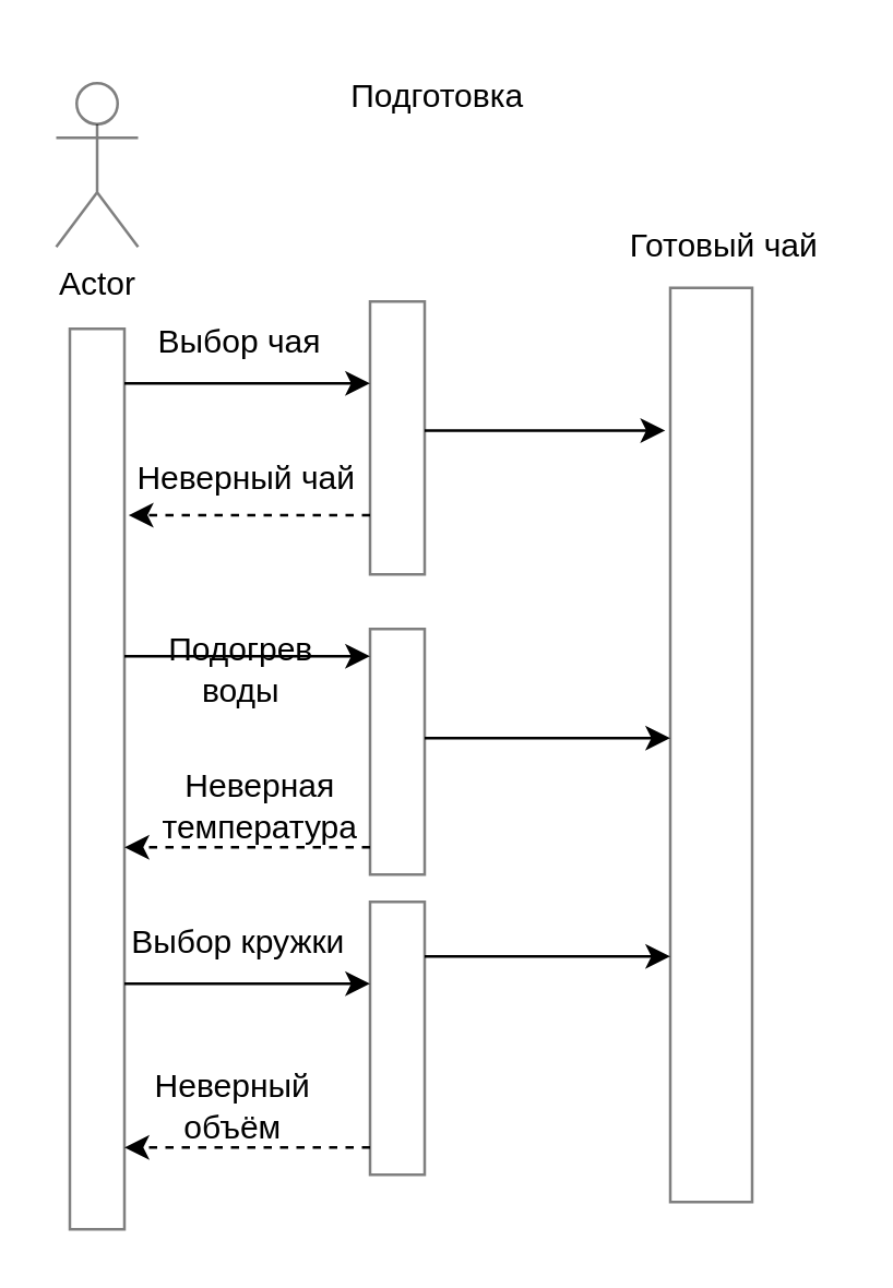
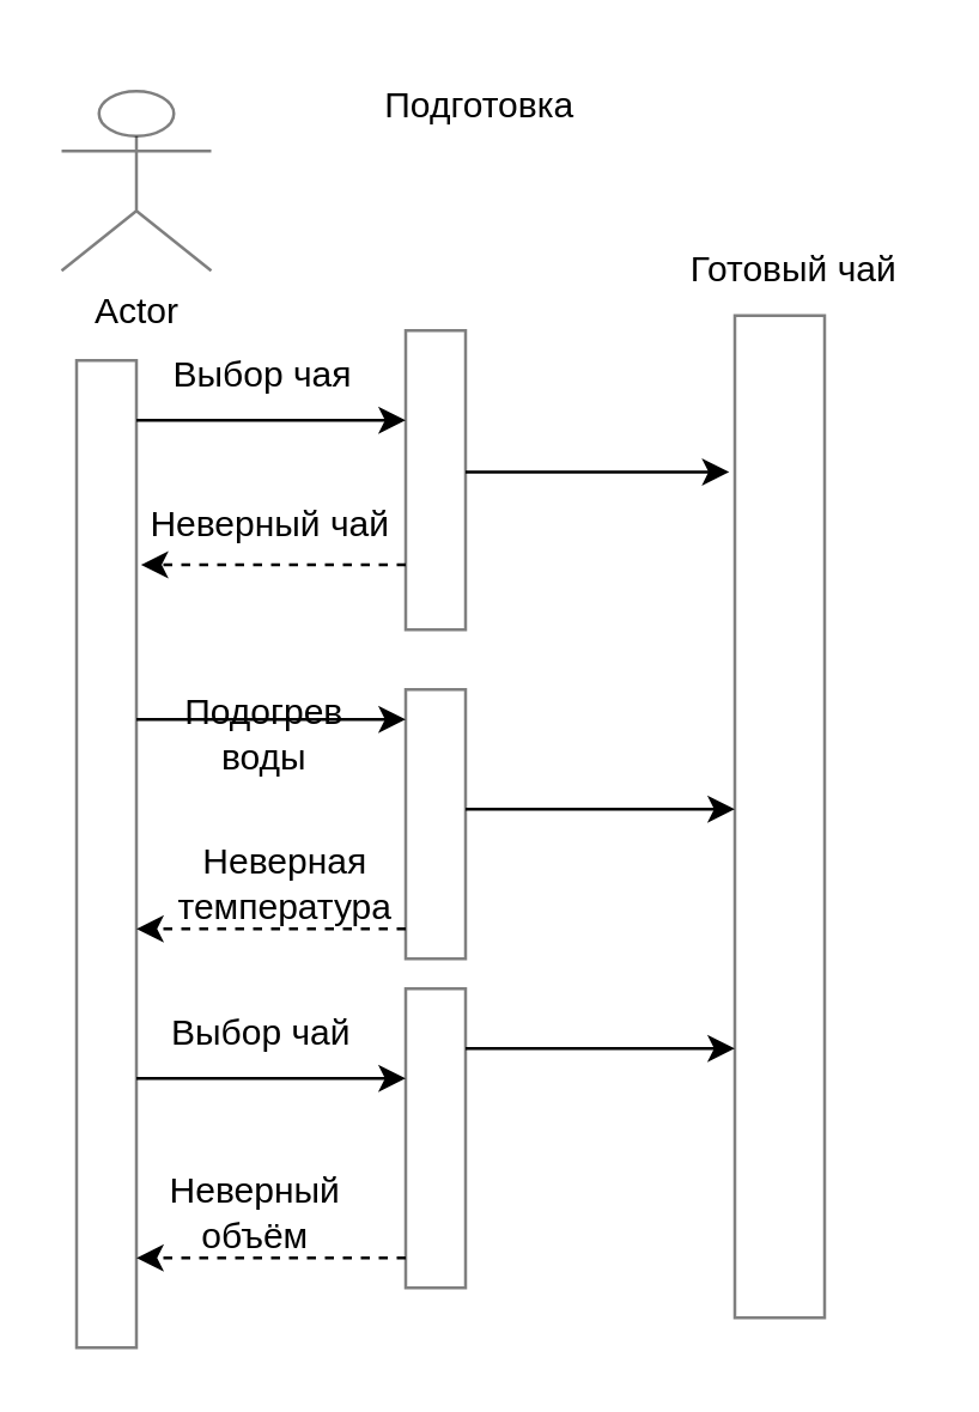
  <mxCell id="0" />
  <mxCell id="1" parent="0" />
- <mxCell id="2" value="Actor" style="shape=umlActor;verticalLabelPosition=bottom;verticalAlign=top;html=1;outlineConnect=0;opacity=50;" vertex="1" parent="1"><mxGeometry x="20" y="30" width="30" height="60" as="geometry" /></mxCell>
+ <mxCell id="2" value="Actor" style="shape=umlActor;verticalLabelPosition=bottom;verticalAlign=top;html=1;outlineConnect=0;opacity=50;" vertex="1" parent="1"><mxGeometry x="20" y="30" width="50" height="60" as="geometry" /></mxCell>
  <mxCell id="3" value="" style="edgeStyle=orthogonalEdgeStyle;rounded=0;orthogonalLoop=1;jettySize=auto;html=1;" edge="1" parent="1" source="6" target="9"><mxGeometry relative="1" as="geometry"><Array as="points"><mxPoint x="105" y="140" /><mxPoint x="105" y="140" /></Array></mxGeometry></mxCell>
  <mxCell id="4" value="" style="edgeStyle=orthogonalEdgeStyle;rounded=0;orthogonalLoop=1;jettySize=auto;html=1;" edge="1" parent="1" source="6" target="13"><mxGeometry relative="1" as="geometry"><Array as="points"><mxPoint x="105" y="240" /><mxPoint x="105" y="240" /></Array></mxGeometry></mxCell>
  <mxCell id="5" value="" style="edgeStyle=orthogonalEdgeStyle;rounded=0;orthogonalLoop=1;jettySize=auto;html=1;" edge="1" parent="1" source="6" target="17"><mxGeometry relative="1" as="geometry"><Array as="points"><mxPoint x="95" y="360" /><mxPoint x="95" y="360" /></Array></mxGeometry></mxCell>
  <mxCell id="6" value="" style="rounded=0;whiteSpace=wrap;html=1;opacity=50;" vertex="1" parent="1"><mxGeometry x="25" y="120" width="20" height="330" as="geometry" /></mxCell>
  <mxCell id="7" value="" style="edgeStyle=orthogonalEdgeStyle;rounded=0;orthogonalLoop=1;jettySize=auto;html=1;entryX=-0.062;entryY=0.156;entryDx=0;entryDy=0;entryPerimeter=0;" edge="1" parent="1" source="9" target="19"><mxGeometry relative="1" as="geometry"><Array as="points"><mxPoint x="200" y="157" /></Array></mxGeometry></mxCell>
  <mxCell id="8" value="" style="edgeStyle=orthogonalEdgeStyle;rounded=0;orthogonalLoop=1;jettySize=auto;html=1;dashed=1;entryX=1.076;entryY=0.207;entryDx=0;entryDy=0;entryPerimeter=0;" edge="1" parent="1" source="9" target="6"><mxGeometry relative="1" as="geometry"><Array as="points"><mxPoint x="115" y="188" /></Array></mxGeometry></mxCell>
  <mxCell id="9" value="" style="rounded=0;whiteSpace=wrap;html=1;opacity=50;" vertex="1" parent="1"><mxGeometry x="135" y="110" width="20" height="100" as="geometry" /></mxCell>
  <mxCell id="10" value="Выбор чая" style="text;html=1;strokeColor=none;fillColor=none;align=center;verticalAlign=middle;whiteSpace=wrap;rounded=0;opacity=50;" vertex="1" parent="1"><mxGeometry x="50" y="110" width="75" height="30" as="geometry" /></mxCell>
  <mxCell id="11" value="" style="edgeStyle=orthogonalEdgeStyle;rounded=0;orthogonalLoop=1;jettySize=auto;html=1;" edge="1" parent="1" source="13" target="19"><mxGeometry relative="1" as="geometry"><Array as="points"><mxPoint x="195" y="270" /><mxPoint x="195" y="270" /></Array></mxGeometry></mxCell>
  <mxCell id="12" value="" style="edgeStyle=orthogonalEdgeStyle;rounded=0;orthogonalLoop=1;jettySize=auto;html=1;dashed=1;" edge="1" parent="1" source="13" target="6"><mxGeometry relative="1" as="geometry"><Array as="points"><mxPoint x="85" y="310" /><mxPoint x="85" y="310" /></Array></mxGeometry></mxCell>
  <mxCell id="13" value="" style="rounded=0;whiteSpace=wrap;html=1;opacity=50;" vertex="1" parent="1"><mxGeometry x="135" y="230" width="20" height="90" as="geometry" /></mxCell>
  <mxCell id="14" value="Подогрев воды" style="text;html=1;strokeColor=none;fillColor=none;align=center;verticalAlign=middle;whiteSpace=wrap;rounded=0;opacity=50;" vertex="1" parent="1"><mxGeometry x="57.5" y="230" width="60" height="30" as="geometry" /></mxCell>
  <mxCell id="15" value="" style="edgeStyle=orthogonalEdgeStyle;rounded=0;orthogonalLoop=1;jettySize=auto;html=1;" edge="1" parent="1" source="17" target="19"><mxGeometry relative="1" as="geometry"><Array as="points"><mxPoint x="195" y="350" /><mxPoint x="195" y="350" /></Array></mxGeometry></mxCell>
  <mxCell id="16" value="" style="edgeStyle=orthogonalEdgeStyle;rounded=0;orthogonalLoop=1;jettySize=auto;html=1;dashed=1;" edge="1" parent="1" source="17" target="6"><mxGeometry relative="1" as="geometry"><Array as="points"><mxPoint x="115" y="420" /><mxPoint x="115" y="420" /></Array></mxGeometry></mxCell>
  <mxCell id="17" value="" style="rounded=0;whiteSpace=wrap;html=1;opacity=50;" vertex="1" parent="1"><mxGeometry x="135" y="330" width="20" height="100" as="geometry" /></mxCell>
- <mxCell id="18" value="Выбор кружки" style="text;html=1;strokeColor=none;fillColor=none;align=center;verticalAlign=middle;whiteSpace=wrap;rounded=0;opacity=50;" vertex="1" parent="1"><mxGeometry x="37.5" y="330" width="97.5" height="30" as="geometry" /></mxCell>
+ <mxCell id="18" value="Выбор чай" style="text;html=1;strokeColor=none;fillColor=none;align=center;verticalAlign=middle;whiteSpace=wrap;rounded=0;opacity=50;" vertex="1" parent="1"><mxGeometry x="37.5" y="330" width="97.5" height="30" as="geometry" /></mxCell>
  <mxCell id="19" value="" style="rounded=0;whiteSpace=wrap;html=1;opacity=50;" vertex="1" parent="1"><mxGeometry x="245" y="105" width="30" height="335" as="geometry" /></mxCell>
  <mxCell id="20" value="Неверная температура" style="text;html=1;strokeColor=none;fillColor=none;align=center;verticalAlign=middle;whiteSpace=wrap;rounded=0;opacity=50;" vertex="1" parent="1"><mxGeometry x="50" y="280" width="90" height="30" as="geometry" /></mxCell>
  <mxCell id="21" value="Неверный объём" style="text;html=1;strokeColor=none;fillColor=none;align=center;verticalAlign=middle;whiteSpace=wrap;rounded=0;opacity=50;" vertex="1" parent="1"><mxGeometry x="45" y="390" width="80" height="30" as="geometry" /></mxCell>
  <mxCell id="22" value="Неверный чай" style="text;html=1;strokeColor=none;fillColor=none;align=center;verticalAlign=middle;whiteSpace=wrap;rounded=0;opacity=50;" vertex="1" parent="1"><mxGeometry x="45" y="160" width="90" height="30" as="geometry" /></mxCell>
  <mxCell id="23" value="Готовый чай" style="text;html=1;strokeColor=none;fillColor=none;align=center;verticalAlign=middle;whiteSpace=wrap;rounded=0;opacity=50;" vertex="1" parent="1"><mxGeometry x="225" y="75" width="80" height="30" as="geometry" /></mxCell>
  <mxCell id="24" value="Подготовка" style="text;html=1;strokeColor=none;fillColor=none;align=center;verticalAlign=middle;whiteSpace=wrap;rounded=0;opacity=50;" vertex="1" parent="1"><mxGeometry x="130" y="20" width="60" height="30" as="geometry" /></mxCell>
